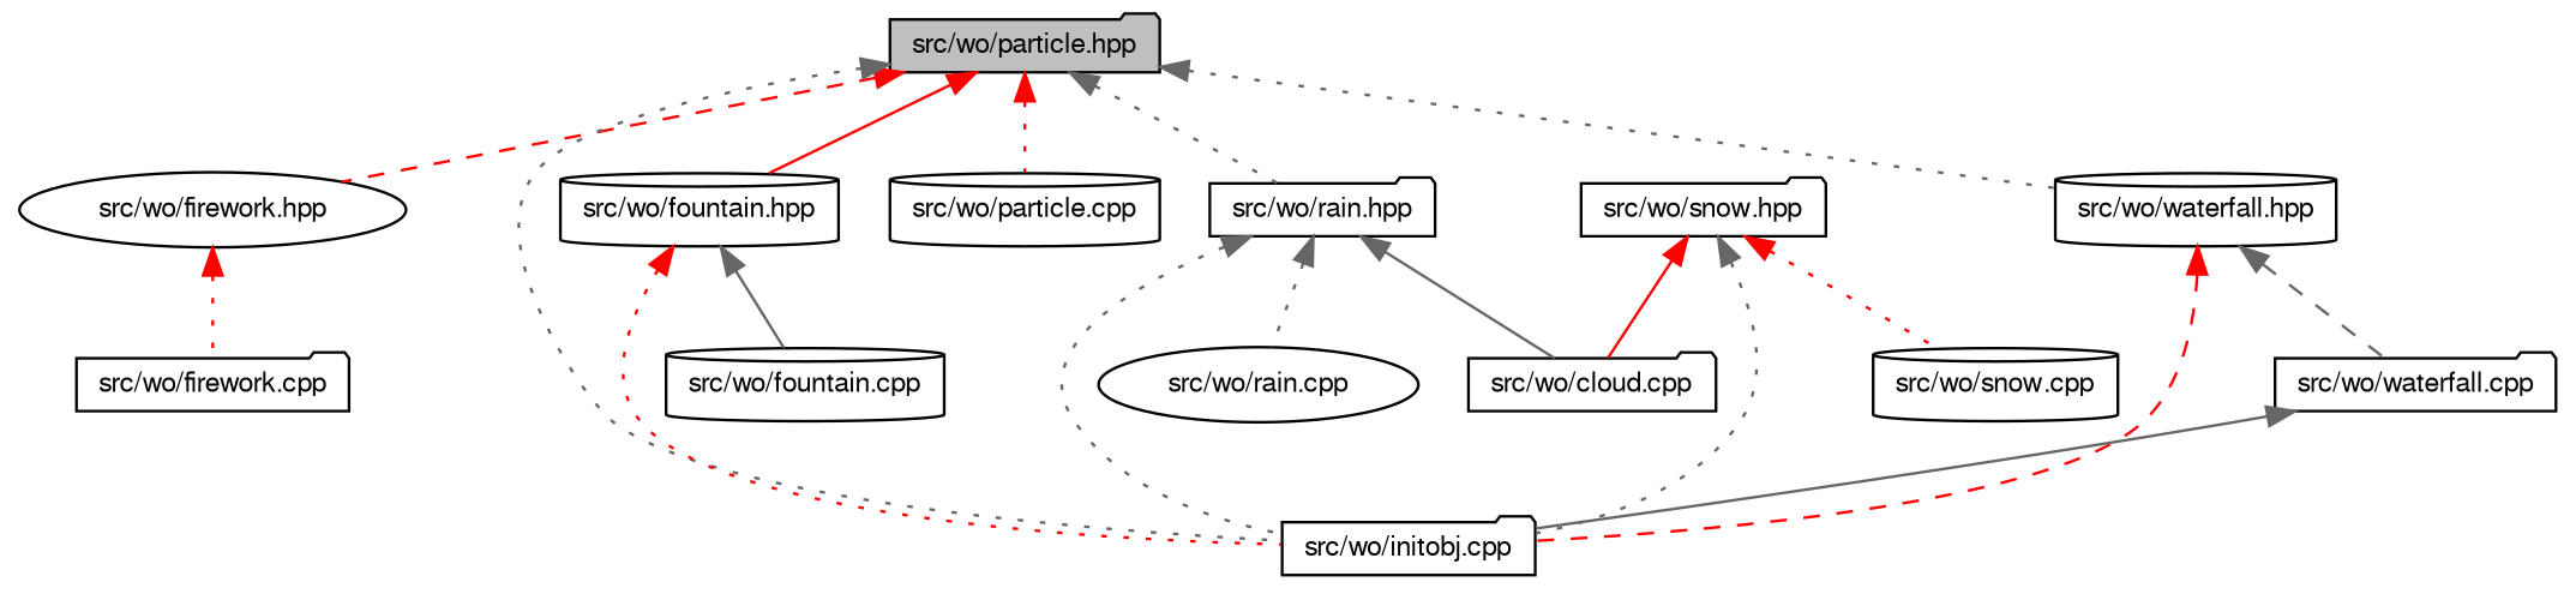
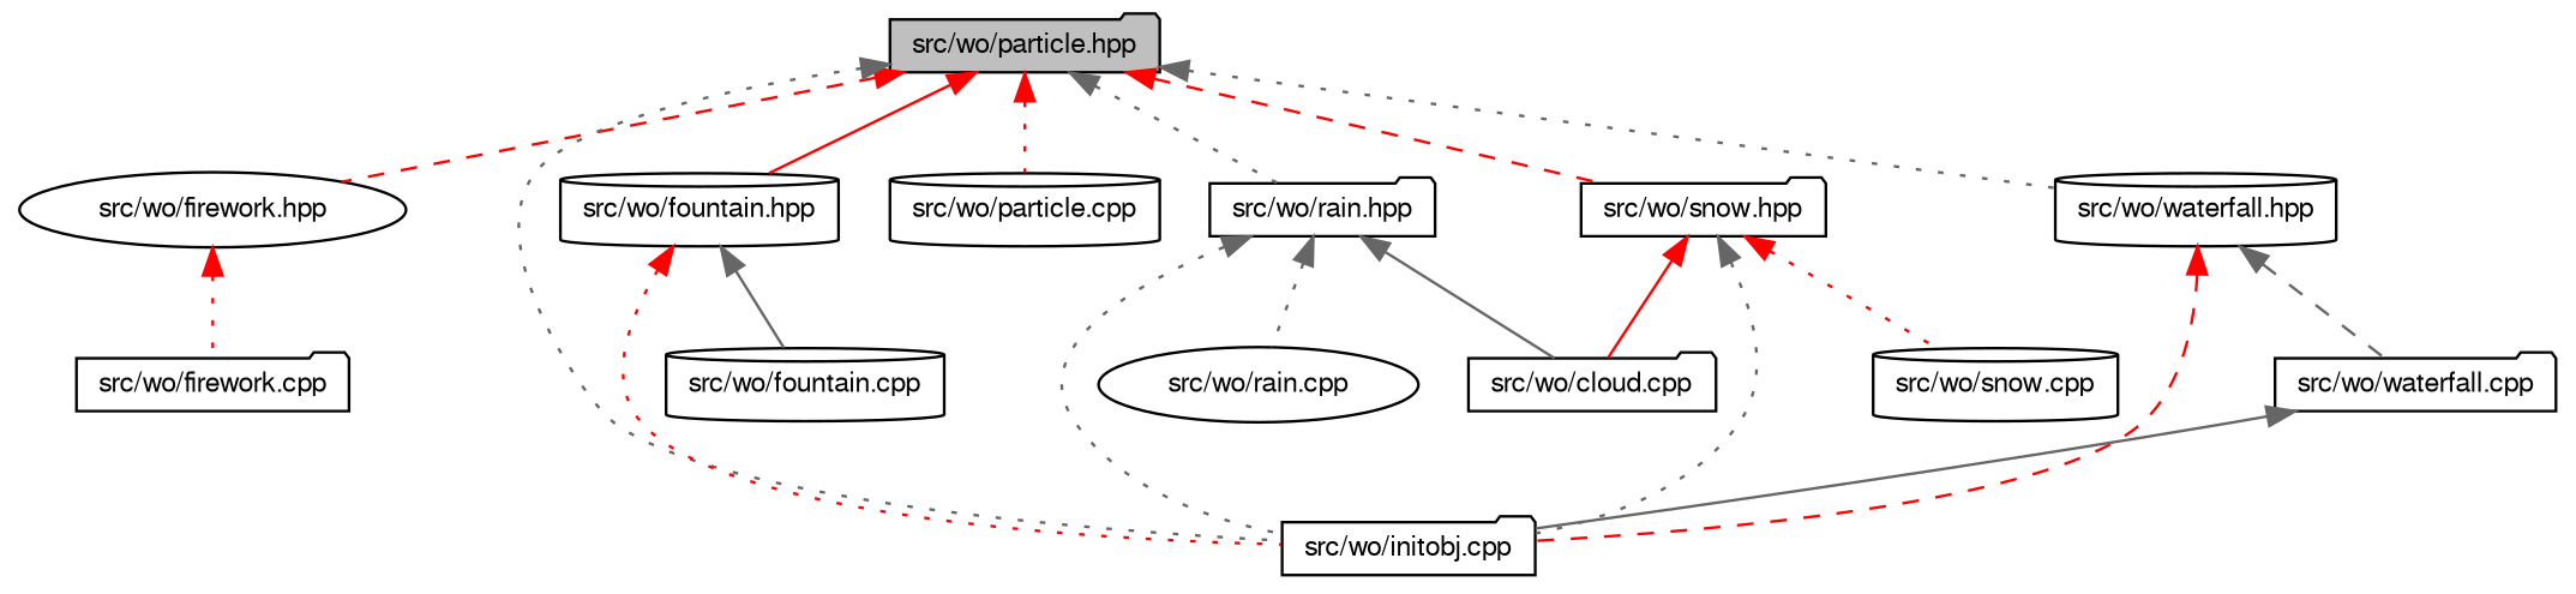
  digraph {
    node [color=black fontname=FreeSans fontsize=10 shape=folder]
    edge [color=gray40 dir=back fontname=FreeSans fontsize=10 labelfontname=FreeSans labelfontsize=10 style=dotted]
    n1 [fillcolor=grey75 fontcolor=black height=0.2 label="src/wo/particle.hpp" style=filled width=0.4]
    n2 [height=0.2 label="src/wo/firework.hpp" shape=ellipse width=0.4]
    n3 [height=0.2 label="src/wo/initobj.cpp" width=0.4]
    n4 [height=0.2 label="src/wo/fountain.hpp" shape=cylinder width=0.4]
    n5 [height=0.2 label="src/wo/particle.cpp" shape=cylinder width=0.4]
    n6 [height=0.2 label="src/wo/rain.hpp" width=0.4]
    n7 [height=0.2 label="src/wo/snow.hpp" width=0.4]
    n8 [height=0.2 label="src/wo/waterfall.hpp" shape=cylinder width=0.4]
    n9 [height=0.2 label="src/wo/firework.cpp" width=0.4]
    n10 [height=0.2 label="src/wo/fountain.cpp" shape=cylinder width=0.4]
    n11 [height=0.2 label="src/wo/cloud.cpp" width=0.4]
    n12 [height=0.2 label="src/wo/rain.cpp" shape=ellipse width=0.4]
    n13 [height=0.2 label="src/wo/snow.cpp" shape=cylinder width=0.4]
    n14 [height=0.2 label="src/wo/waterfall.cpp" width=0.4]
    n1 -> n2 [color=red style=dashed]
    n1 -> n3
    n1 -> n4 [color=red style=solid]
    n1 -> n5 [color=red]
    n1 -> n6
+   n1 -> n7 [color=red style=dashed]
    n1 -> n8
    n2 -> n9 [color=red]
    n4 -> n3 [color=red]
    n4 -> n10 [style=solid]
    n6 -> n3
    n6 -> n11 [style=solid]
    n6 -> n12
    n7 -> n3
    n7 -> n11 [color=red style=solid]
    n7 -> n13 [color=red]
    n8 -> n3 [color=red style=dashed]
    n8 -> n14 [style=dashed]
    n14 -> n3 [style=solid]
  }
